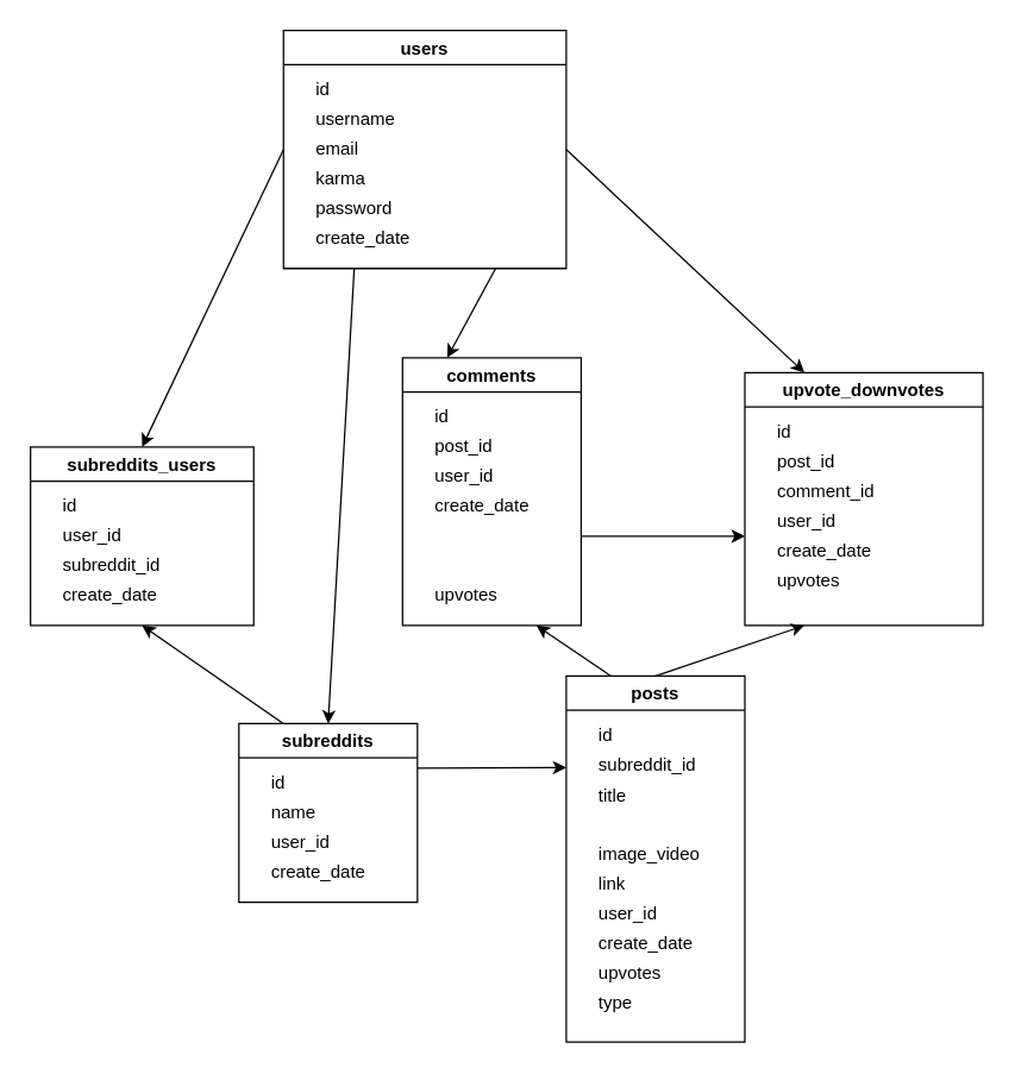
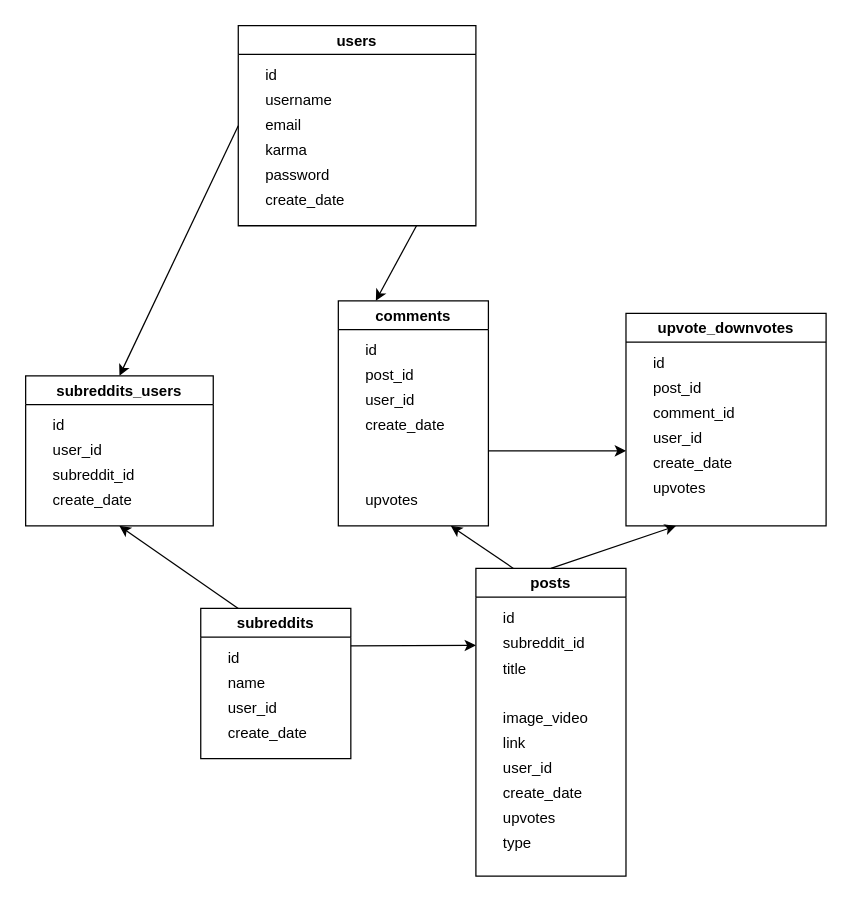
  <mxCell id="0" />
  <mxCell id="1" parent="0" />
- <mxCell id="2" value="" style="endArrow=classic;html=1;exitX=0.25;exitY=1;exitDx=0;exitDy=0;entryX=0.5;entryY=0;entryDx=0;entryDy=0;" parent="1" source="11" target="18" edge="1"><mxGeometry width="50" height="50" relative="1" as="geometry"><mxPoint x="420" y="730" as="sourcePoint" /><mxPoint x="280" y="420" as="targetPoint" /></mxGeometry></mxCell>
  <mxCell id="3" value="" style="endArrow=classic;html=1;entryX=0;entryY=0.25;entryDx=0;entryDy=0;exitX=1;exitY=0.25;exitDx=0;exitDy=0;" parent="1" source="18" target="28" edge="1"><mxGeometry width="50" height="50" relative="1" as="geometry"><mxPoint x="500" y="660" as="sourcePoint" /><mxPoint x="550" y="610" as="targetPoint" /></mxGeometry></mxCell>
  <mxCell id="4" value="" style="endArrow=classic;html=1;exitX=0.25;exitY=0;exitDx=0;exitDy=0;entryX=0.75;entryY=1;entryDx=0;entryDy=0;" parent="1" source="28" target="38" edge="1"><mxGeometry width="50" height="50" relative="1" as="geometry"><mxPoint x="500" y="660" as="sourcePoint" /><mxPoint x="260" y="530" as="targetPoint" /></mxGeometry></mxCell>
  <mxCell id="5" value="" style="endArrow=classic;html=1;entryX=0.25;entryY=1;entryDx=0;entryDy=0;exitX=0.5;exitY=0;exitDx=0;exitDy=0;" parent="1" source="28" target="44" edge="1"><mxGeometry width="50" height="50" relative="1" as="geometry"><mxPoint x="490" y="520" as="sourcePoint" /><mxPoint x="550" y="610" as="targetPoint" /></mxGeometry></mxCell>
  <mxCell id="6" value="" style="endArrow=classic;html=1;entryX=0.25;entryY=0;entryDx=0;entryDy=0;exitX=0.75;exitY=1;exitDx=0;exitDy=0;" parent="1" source="11" target="38" edge="1"><mxGeometry width="50" height="50" relative="1" as="geometry"><mxPoint x="580" y="90" as="sourcePoint" /><mxPoint x="430" y="170" as="targetPoint" /></mxGeometry></mxCell>
- <mxCell id="7" value="" style="endArrow=classic;html=1;entryX=0.25;entryY=0;entryDx=0;entryDy=0;exitX=1;exitY=0.5;exitDx=0;exitDy=0;" parent="1" source="11" target="44" edge="1"><mxGeometry width="50" height="50" relative="1" as="geometry"><mxPoint x="500" y="470" as="sourcePoint" /><mxPoint x="550" y="420" as="targetPoint" /></mxGeometry></mxCell>
  <mxCell id="8" value="" style="endArrow=classic;html=1;exitX=0.25;exitY=0;exitDx=0;exitDy=0;entryX=0.5;entryY=1;entryDx=0;entryDy=0;" parent="1" source="18" target="23" edge="1"><mxGeometry width="50" height="50" relative="1" as="geometry"><mxPoint x="500" y="470" as="sourcePoint" /><mxPoint x="170" y="440" as="targetPoint" /></mxGeometry></mxCell>
  <mxCell id="9" value="" style="endArrow=classic;html=1;exitX=0;exitY=0.5;exitDx=0;exitDy=0;entryX=0.5;entryY=0;entryDx=0;entryDy=0;" parent="1" source="11" target="23" edge="1"><mxGeometry width="50" height="50" relative="1" as="geometry"><mxPoint x="180" y="260" as="sourcePoint" /><mxPoint x="110" y="300" as="targetPoint" /></mxGeometry></mxCell>
  <mxCell id="10" value="" style="endArrow=classic;html=1;" parent="1" edge="1"><mxGeometry width="50" height="50" relative="1" as="geometry"><mxPoint x="390" y="360" as="sourcePoint" /><mxPoint x="500" y="360" as="targetPoint" /></mxGeometry></mxCell>
  <mxCell id="11" value="users" style="swimlane;" parent="1" vertex="1"><mxGeometry x="190" y="20" width="190" height="160" as="geometry"><mxRectangle x="530" y="330" width="90" height="23" as="alternateBounds" /></mxGeometry></mxCell>
  <mxCell id="12" value="id" style="text;html=1;strokeColor=none;fillColor=none;align=left;verticalAlign=middle;whiteSpace=wrap;rounded=0;" parent="11" vertex="1"><mxGeometry x="20" y="30" width="40" height="20" as="geometry" /></mxCell>
  <mxCell id="13" value="username" style="text;html=1;strokeColor=none;fillColor=none;align=left;verticalAlign=middle;whiteSpace=wrap;rounded=0;" parent="11" vertex="1"><mxGeometry x="20" y="50" width="170" height="20" as="geometry" /></mxCell>
  <mxCell id="14" value="email" style="text;html=1;strokeColor=none;fillColor=none;align=left;verticalAlign=middle;whiteSpace=wrap;rounded=0;" parent="11" vertex="1"><mxGeometry x="20" y="70" width="170" height="20" as="geometry" /></mxCell>
  <mxCell id="15" value="karma" style="text;html=1;strokeColor=none;fillColor=none;align=left;verticalAlign=middle;whiteSpace=wrap;rounded=0;" parent="11" vertex="1"><mxGeometry x="20" y="90" width="170" height="20" as="geometry" /></mxCell>
  <mxCell id="16" value="create_date" style="text;html=1;strokeColor=none;fillColor=none;align=left;verticalAlign=middle;whiteSpace=wrap;rounded=0;" parent="11" vertex="1"><mxGeometry x="20" y="130" width="170" height="20" as="geometry" /></mxCell>
  <mxCell id="17" value="password" style="text;html=1;strokeColor=none;fillColor=none;align=left;verticalAlign=middle;whiteSpace=wrap;rounded=0;" parent="11" vertex="1"><mxGeometry x="20" y="110" width="170" height="20" as="geometry" /></mxCell>
  <mxCell id="18" value="subreddits" style="swimlane;" parent="1" vertex="1"><mxGeometry x="160" y="486" width="120" height="120" as="geometry"><mxRectangle x="530" y="330" width="90" height="23" as="alternateBounds" /></mxGeometry></mxCell>
  <mxCell id="19" value="id" style="text;html=1;strokeColor=none;fillColor=none;align=left;verticalAlign=middle;whiteSpace=wrap;rounded=0;" parent="18" vertex="1"><mxGeometry x="20" y="30" width="40" height="20" as="geometry" /></mxCell>
  <mxCell id="20" value="name" style="text;html=1;strokeColor=none;fillColor=none;align=left;verticalAlign=middle;whiteSpace=wrap;rounded=0;" parent="18" vertex="1"><mxGeometry x="20" y="50" width="170" height="20" as="geometry" /></mxCell>
  <mxCell id="21" value="user_id" style="text;html=1;strokeColor=none;fillColor=none;align=left;verticalAlign=middle;whiteSpace=wrap;rounded=0;" parent="18" vertex="1"><mxGeometry x="20" y="70" width="170" height="20" as="geometry" /></mxCell>
  <mxCell id="22" value="create_date" style="text;html=1;strokeColor=none;fillColor=none;align=left;verticalAlign=middle;whiteSpace=wrap;rounded=0;" parent="18" vertex="1"><mxGeometry x="20" y="90" width="170" height="20" as="geometry" /></mxCell>
  <mxCell id="23" value="subreddits_users" style="swimlane;" parent="1" vertex="1"><mxGeometry x="20" y="300" width="150" height="120" as="geometry"><mxRectangle x="530" y="330" width="90" height="23" as="alternateBounds" /></mxGeometry></mxCell>
  <mxCell id="24" value="id" style="text;html=1;strokeColor=none;fillColor=none;align=left;verticalAlign=middle;whiteSpace=wrap;rounded=0;" parent="23" vertex="1"><mxGeometry x="20" y="30" width="40" height="20" as="geometry" /></mxCell>
  <mxCell id="25" value="user_id" style="text;html=1;strokeColor=none;fillColor=none;align=left;verticalAlign=middle;whiteSpace=wrap;rounded=0;" parent="23" vertex="1"><mxGeometry x="20" y="50" width="170" height="20" as="geometry" /></mxCell>
  <mxCell id="26" value="subreddit_id" style="text;html=1;strokeColor=none;fillColor=none;align=left;verticalAlign=middle;whiteSpace=wrap;rounded=0;" parent="23" vertex="1"><mxGeometry x="20" y="70" width="170" height="20" as="geometry" /></mxCell>
  <mxCell id="27" value="create_date" style="text;html=1;strokeColor=none;fillColor=none;align=left;verticalAlign=middle;whiteSpace=wrap;rounded=0;" parent="23" vertex="1"><mxGeometry x="20" y="90" width="170" height="20" as="geometry" /></mxCell>
  <mxCell id="28" value="posts" style="swimlane;" parent="1" vertex="1"><mxGeometry x="380" y="454" width="120" height="246" as="geometry"><mxRectangle x="530" y="330" width="90" height="23" as="alternateBounds" /></mxGeometry></mxCell>
  <mxCell id="29" value="id" style="text;html=1;strokeColor=none;fillColor=none;align=left;verticalAlign=middle;whiteSpace=wrap;rounded=0;" parent="28" vertex="1"><mxGeometry x="20" y="30" width="40" height="20" as="geometry" /></mxCell>
  <mxCell id="30" value="subreddit_id" style="text;html=1;strokeColor=none;fillColor=none;align=left;verticalAlign=middle;whiteSpace=wrap;rounded=0;" parent="28" vertex="1"><mxGeometry x="20" y="50" width="70" height="20" as="geometry" /></mxCell>
  <mxCell id="31" value="title" style="text;html=1;strokeColor=none;fillColor=none;align=left;verticalAlign=middle;whiteSpace=wrap;rounded=0;" parent="28" vertex="1"><mxGeometry x="20" y="76" width="80" height="10" as="geometry" /></mxCell>
  <mxCell id="32" value="image_video" style="text;html=1;strokeColor=none;fillColor=none;align=left;verticalAlign=middle;whiteSpace=wrap;rounded=0;" parent="28" vertex="1"><mxGeometry x="20" y="110" width="90" height="20" as="geometry" /></mxCell>
  <mxCell id="33" value="link" style="text;html=1;strokeColor=none;fillColor=none;align=left;verticalAlign=middle;whiteSpace=wrap;rounded=0;" parent="28" vertex="1"><mxGeometry x="20" y="130" width="70" height="20" as="geometry" /></mxCell>
  <mxCell id="34" value="user_id" style="text;html=1;strokeColor=none;fillColor=none;align=left;verticalAlign=middle;whiteSpace=wrap;rounded=0;" parent="28" vertex="1"><mxGeometry x="20" y="150" width="80" height="20" as="geometry" /></mxCell>
  <mxCell id="35" value="create_date" style="text;html=1;strokeColor=none;fillColor=none;align=left;verticalAlign=middle;whiteSpace=wrap;rounded=0;" parent="28" vertex="1"><mxGeometry x="20" y="170" width="80" height="20" as="geometry" /></mxCell>
  <mxCell id="36" value="upvotes" style="text;html=1;strokeColor=none;fillColor=none;align=left;verticalAlign=middle;whiteSpace=wrap;rounded=0;" parent="28" vertex="1"><mxGeometry x="20" y="190" width="80" height="20" as="geometry" /></mxCell>
  <mxCell id="37" value="type" style="text;html=1;strokeColor=none;fillColor=none;align=left;verticalAlign=middle;whiteSpace=wrap;rounded=0;" parent="28" vertex="1"><mxGeometry x="20" y="210" width="80" height="20" as="geometry" /></mxCell>
  <mxCell id="38" value="comments" style="swimlane;" parent="1" vertex="1"><mxGeometry x="270" y="240" width="120" height="180" as="geometry"><mxRectangle x="530" y="330" width="90" height="23" as="alternateBounds" /></mxGeometry></mxCell>
  <mxCell id="39" value="id" style="text;html=1;strokeColor=none;fillColor=none;align=left;verticalAlign=middle;whiteSpace=wrap;rounded=0;" parent="38" vertex="1"><mxGeometry x="20" y="30" width="40" height="20" as="geometry" /></mxCell>
  <mxCell id="40" value="post_id" style="text;html=1;strokeColor=none;fillColor=none;align=left;verticalAlign=middle;whiteSpace=wrap;rounded=0;" parent="38" vertex="1"><mxGeometry x="20" y="50" width="70" height="20" as="geometry" /></mxCell>
  <mxCell id="41" value="user_id" style="text;html=1;strokeColor=none;fillColor=none;align=left;verticalAlign=middle;whiteSpace=wrap;rounded=0;" parent="38" vertex="1"><mxGeometry x="20" y="70" width="60" height="20" as="geometry" /></mxCell>
  <mxCell id="42" value="create_date" style="text;html=1;strokeColor=none;fillColor=none;align=left;verticalAlign=middle;whiteSpace=wrap;rounded=0;" parent="38" vertex="1"><mxGeometry x="20" y="90" width="80" height="20" as="geometry" /></mxCell>
  <mxCell id="43" value="upvotes" style="text;html=1;strokeColor=none;fillColor=none;align=left;verticalAlign=middle;whiteSpace=wrap;rounded=0;" parent="38" vertex="1"><mxGeometry x="20" y="150" width="70" height="20" as="geometry" /></mxCell>
  <mxCell id="44" value="upvote_downvotes" style="swimlane;startSize=23;" parent="1" vertex="1"><mxGeometry x="500" y="250" width="160" height="170" as="geometry"><mxRectangle x="530" y="330" width="90" height="23" as="alternateBounds" /></mxGeometry></mxCell>
  <mxCell id="45" value="id" style="text;html=1;strokeColor=none;fillColor=none;align=left;verticalAlign=middle;whiteSpace=wrap;rounded=0;" parent="44" vertex="1"><mxGeometry x="20" y="30" width="40" height="20" as="geometry" /></mxCell>
  <mxCell id="46" value="post_id" style="text;html=1;strokeColor=none;fillColor=none;align=left;verticalAlign=middle;whiteSpace=wrap;rounded=0;" parent="44" vertex="1"><mxGeometry x="20" y="50" width="70" height="20" as="geometry" /></mxCell>
  <mxCell id="47" value="user_id" style="text;html=1;strokeColor=none;fillColor=none;align=left;verticalAlign=middle;whiteSpace=wrap;rounded=0;" parent="44" vertex="1"><mxGeometry x="20" y="90" width="60" height="20" as="geometry" /></mxCell>
  <mxCell id="48" value="create_date" style="text;html=1;strokeColor=none;fillColor=none;align=left;verticalAlign=middle;whiteSpace=wrap;rounded=0;" parent="44" vertex="1"><mxGeometry x="20" y="110" width="80" height="20" as="geometry" /></mxCell>
  <mxCell id="49" value="upvotes" style="text;html=1;strokeColor=none;fillColor=none;align=left;verticalAlign=middle;whiteSpace=wrap;rounded=0;" parent="44" vertex="1"><mxGeometry x="20" y="130" width="70" height="20" as="geometry" /></mxCell>
  <mxCell id="50" value="comment_id" style="text;html=1;strokeColor=none;fillColor=none;align=left;verticalAlign=middle;whiteSpace=wrap;rounded=0;" parent="44" vertex="1"><mxGeometry x="20" y="70" width="70" height="20" as="geometry" /></mxCell>
